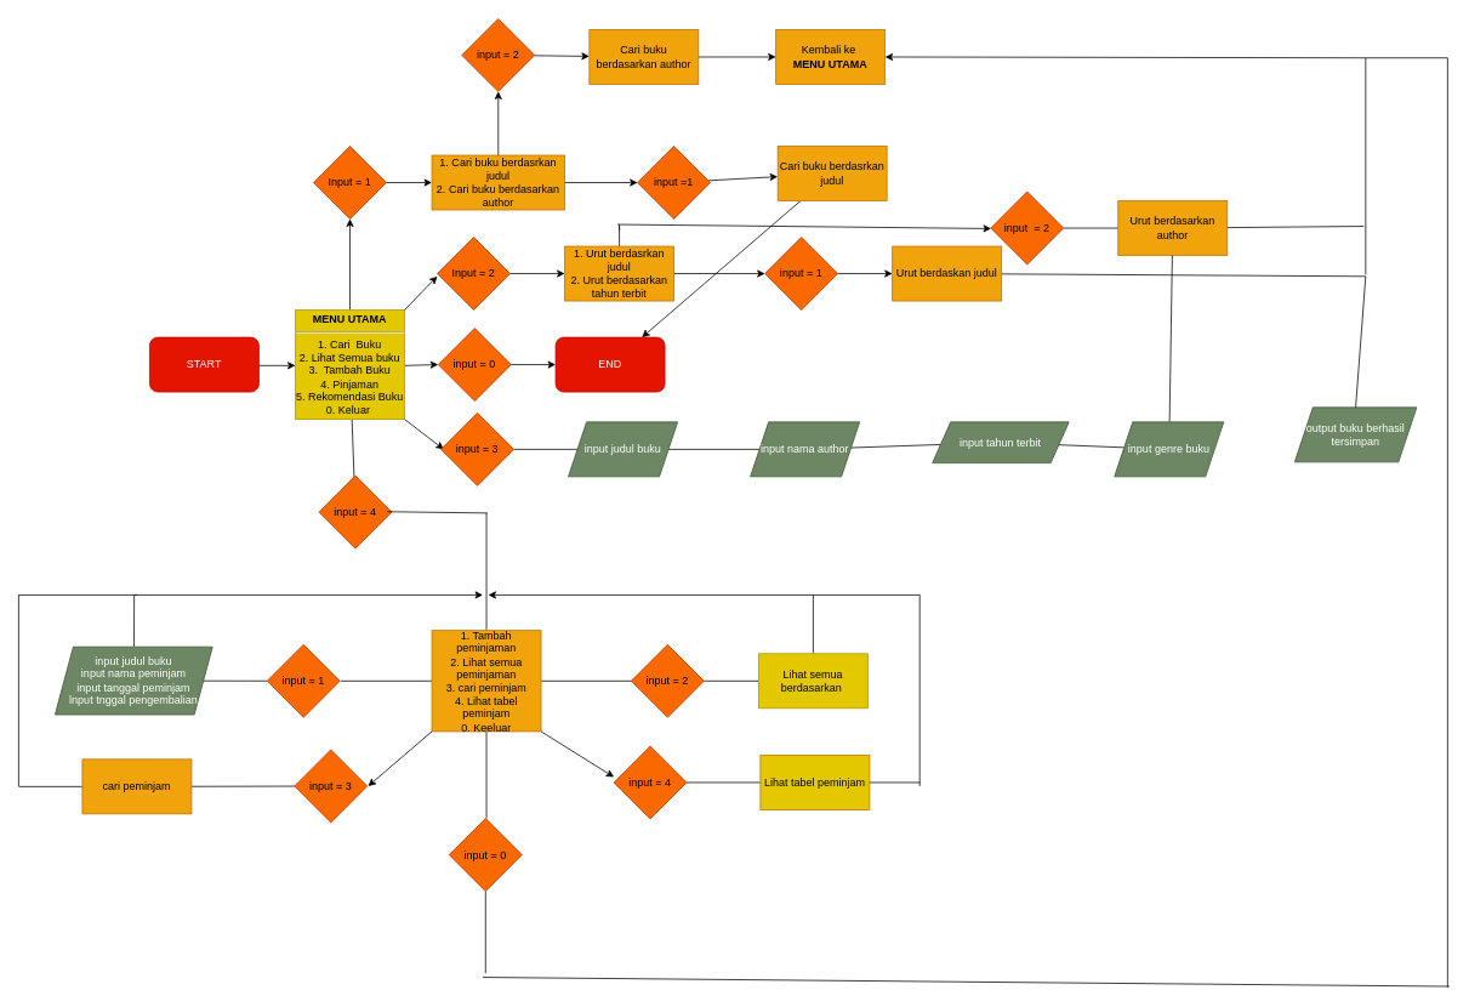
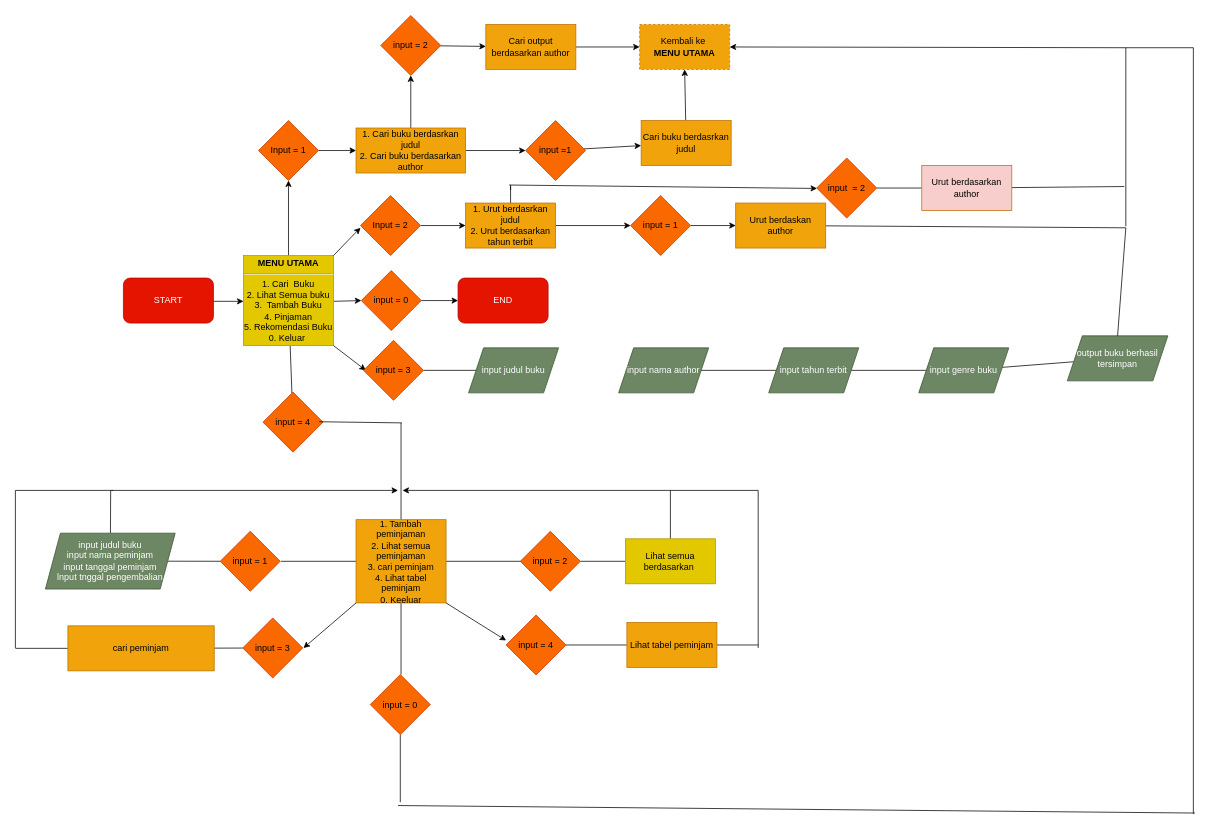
  <mxCell id="0" />
  <mxCell id="1" parent="0" />
  <mxCell id="2" value="" style="edgeStyle=none;html=1;" parent="1" edge="1"><mxGeometry relative="1" as="geometry"><mxPoint x="284" y="401" as="sourcePoint" /><mxPoint x="324" y="401" as="targetPoint" /></mxGeometry></mxCell>
  <mxCell id="3" value="START" style="rounded=1;whiteSpace=wrap;html=1;labelBackgroundColor=none;fillColor=#e51400;fontColor=#ffffff;strokeColor=#B20000;" parent="1" vertex="1"><mxGeometry x="164" y="370" width="120" height="60" as="geometry" /></mxCell>
  <mxCell id="4" value="" style="edgeStyle=none;html=1;entryX=0;entryY=0.5;entryDx=0;entryDy=0;" parent="1" target="40" edge="1"><mxGeometry relative="1" as="geometry"><mxPoint x="444" y="401" as="sourcePoint" /><mxPoint x="469" y="401" as="targetPoint" /></mxGeometry></mxCell>
  <mxCell id="5" value="" style="edgeStyle=none;html=1;" parent="1" source="7" target="12" edge="1"><mxGeometry relative="1" as="geometry" /></mxCell>
  <mxCell id="6" value="" style="edgeStyle=none;html=1;endArrow=none;endFill=0;endSize=6;" parent="1" source="7" target="55" edge="1"><mxGeometry relative="1" as="geometry" /></mxCell>
  <mxCell id="7" value="&lt;b&gt;MENU UTAMA&lt;br&gt;&lt;/b&gt;&lt;hr&gt;1. Cari&amp;nbsp; Buku&lt;br&gt;2. Lihat Semua buku&lt;br&gt;3.&amp;nbsp; Tambah Buku&lt;br&gt;4. Pinjaman&lt;br&gt;5. Rekomendasi Buku&lt;br&gt;0. Keluar&amp;nbsp;" style="whiteSpace=wrap;html=1;aspect=fixed;verticalAlign=middle;fillColor=#e3c800;fontColor=#000000;strokeColor=#B09500;backgroundOutline=0;" parent="1" vertex="1"><mxGeometry x="324" y="340" width="120" height="120" as="geometry" /></mxCell>
  <mxCell id="8" value="" style="edgeStyle=none;html=1;" parent="1" source="10" target="14" edge="1"><mxGeometry relative="1" as="geometry"><mxPoint x="749" y="200" as="targetPoint" /></mxGeometry></mxCell>
  <mxCell id="9" value="" style="edgeStyle=none;html=1;" parent="1" source="10" target="18" edge="1"><mxGeometry relative="1" as="geometry" /></mxCell>
  <mxCell id="10" value="1. Cari buku berdasrkan judul&lt;br&gt;2. Cari buku berdasarkan author" style="rounded=0;whiteSpace=wrap;html=1;labelBackgroundColor=none;align=center;fillColor=#f0a30a;fontColor=#000000;strokeColor=#BD7000;" parent="1" vertex="1"><mxGeometry x="474" y="170" width="146" height="60" as="geometry" /></mxCell>
  <mxCell id="11" value="" style="edgeStyle=none;html=1;" parent="1" source="12" target="10" edge="1"><mxGeometry relative="1" as="geometry" /></mxCell>
  <mxCell id="12" value="Input = 1" style="rhombus;whiteSpace=wrap;html=1;fillColor=#fa6800;strokeColor=#C73500;fontColor=#000000;" parent="1" vertex="1"><mxGeometry x="344" y="160" width="80" height="80" as="geometry" /></mxCell>
  <mxCell id="13" value="" style="edgeStyle=none;html=1;" parent="1" source="14" target="16" edge="1"><mxGeometry relative="1" as="geometry" /></mxCell>
  <mxCell id="14" value="input =1" style="rhombus;whiteSpace=wrap;html=1;labelBackgroundColor=none;fillColor=#fa6800;fontColor=#000000;strokeColor=#C73500;" parent="1" vertex="1"><mxGeometry x="700" y="160" width="80" height="80" as="geometry" /></mxCell>
- <mxCell id="15" value="" style="edgeStyle=none;html=1;" parent="1" source="16" target="90" edge="1"><mxGeometry relative="1" as="geometry"><mxPoint x="920" y="93" as="targetPoint" /></mxGeometry></mxCell>
+ <mxCell id="15" value="" style="edgeStyle=none;html=1;entryX=0.5;entryY=1;entryDx=0;entryDy=0;" parent="1" source="16" target="21" edge="1"><mxGeometry relative="1" as="geometry"><mxPoint x="920" y="93" as="targetPoint" /></mxGeometry></mxCell>
  <mxCell id="16" value="Cari buku berdasrkan judul" style="whiteSpace=wrap;html=1;labelBackgroundColor=none;fillColor=#f0a30a;fontColor=#000000;strokeColor=#BD7000;" parent="1" vertex="1"><mxGeometry x="854" y="160" width="120" height="60" as="geometry" /></mxCell>
  <mxCell id="17" value="" style="edgeStyle=none;html=1;" parent="1" source="18" target="20" edge="1"><mxGeometry relative="1" as="geometry" /></mxCell>
  <mxCell id="18" value="input = 2" style="rhombus;whiteSpace=wrap;html=1;rounded=0;labelBackgroundColor=none;fillColor=#fa6800;fontColor=#000000;strokeColor=#C73500;" parent="1" vertex="1"><mxGeometry x="507" y="20" width="80" height="80" as="geometry" /></mxCell>
  <mxCell id="19" value="" style="edgeStyle=none;html=1;entryX=0;entryY=0.5;entryDx=0;entryDy=0;" parent="1" source="20" target="21" edge="1"><mxGeometry relative="1" as="geometry"><mxPoint x="907" y="62" as="targetPoint" /></mxGeometry></mxCell>
- <mxCell id="20" value="Cari buku berdasarkan author" style="whiteSpace=wrap;html=1;rounded=0;labelBackgroundColor=none;fillColor=#f0a30a;fontColor=#000000;strokeColor=#BD7000;" parent="1" vertex="1"><mxGeometry x="647" y="32" width="120" height="60" as="geometry" /></mxCell>
- <mxCell id="21" value="Kembali ke&amp;nbsp;&lt;br&gt;&lt;b&gt;MENU UTAMA&lt;br&gt;&lt;/b&gt;" style="rounded=0;whiteSpace=wrap;html=1;labelBackgroundColor=none;fillColor=#f0a30a;fontColor=#000000;strokeColor=#BD7000;" parent="1" vertex="1"><mxGeometry x="852" y="32" width="120" height="60" as="geometry" /></mxCell>
+ <mxCell id="20" value="Cari output berdasarkan author" style="whiteSpace=wrap;html=1;rounded=0;labelBackgroundColor=none;fillColor=#f0a30a;fontColor=#000000;strokeColor=#BD7000;" parent="1" vertex="1"><mxGeometry x="647" y="32" width="120" height="60" as="geometry" /></mxCell>
+ <mxCell id="21" value="Kembali ke&amp;nbsp;&lt;br&gt;&lt;b&gt;MENU UTAMA&lt;br&gt;&lt;/b&gt;" style="rounded=0;whiteSpace=wrap;html=1;labelBackgroundColor=none;fillColor=#f0a30a;fontColor=#000000;strokeColor=#BD7000;dashed=1;" parent="1" vertex="1"><mxGeometry x="852" y="32" width="120" height="60" as="geometry" /></mxCell>
  <mxCell id="22" value="" style="endArrow=classic;html=1;endSize=6;exitX=1;exitY=0;exitDx=0;exitDy=0;" parent="1" source="7" edge="1"><mxGeometry width="50" height="50" relative="1" as="geometry"><mxPoint x="450" y="333" as="sourcePoint" /><mxPoint x="480" y="303" as="targetPoint" /><Array as="points"><mxPoint x="470" y="313" /></Array></mxGeometry></mxCell>
  <mxCell id="23" value="" style="edgeStyle=none;html=1;endSize=6;" parent="1" source="24" target="27" edge="1"><mxGeometry relative="1" as="geometry" /></mxCell>
  <mxCell id="24" value="Input = 2" style="rhombus;whiteSpace=wrap;html=1;labelBackgroundColor=none;fillColor=#fa6800;fontColor=#000000;strokeColor=#C73500;" parent="1" vertex="1"><mxGeometry x="480" y="260" width="80" height="80" as="geometry" /></mxCell>
  <mxCell id="25" value="" style="edgeStyle=none;html=1;endSize=6;" parent="1" source="27" target="29" edge="1"><mxGeometry relative="1" as="geometry" /></mxCell>
  <mxCell id="26" value="" style="edgeStyle=none;html=1;endSize=6;endArrow=none;endFill=0;" parent="1" source="27" edge="1"><mxGeometry relative="1" as="geometry"><mxPoint x="680" y="253" as="targetPoint" /><Array as="points"><mxPoint x="680" y="243" /></Array></mxGeometry></mxCell>
  <mxCell id="27" value="1. Urut berdasrkan judul&lt;br&gt;2. Urut berdasarkan tahun terbit" style="whiteSpace=wrap;html=1;labelBackgroundColor=none;fillColor=#f0a30a;fontColor=#000000;strokeColor=#BD7000;" parent="1" vertex="1"><mxGeometry x="620" y="270" width="120" height="60" as="geometry" /></mxCell>
  <mxCell id="28" value="" style="edgeStyle=none;html=1;endSize=6;" parent="1" source="29" target="31" edge="1"><mxGeometry relative="1" as="geometry" /></mxCell>
  <mxCell id="29" value="input = 1" style="rhombus;whiteSpace=wrap;html=1;labelBackgroundColor=none;fillColor=#fa6800;fontColor=#000000;strokeColor=#C73500;" parent="1" vertex="1"><mxGeometry x="840" y="260" width="80" height="80" as="geometry" /></mxCell>
  <mxCell id="30" value="" style="edgeStyle=none;html=1;endArrow=none;endFill=0;endSize=6;" parent="1" source="31" edge="1"><mxGeometry relative="1" as="geometry"><mxPoint x="1500" y="303" as="targetPoint" /></mxGeometry></mxCell>
- <mxCell id="31" value="Urut berdaskan judul" style="whiteSpace=wrap;html=1;labelBackgroundColor=none;fillColor=#f0a30a;fontColor=#000000;strokeColor=#BD7000;" parent="1" vertex="1"><mxGeometry x="980" y="270" width="120" height="60" as="geometry" /></mxCell>
+ <mxCell id="31" value="Urut berdaskan author" style="whiteSpace=wrap;html=1;labelBackgroundColor=none;fillColor=#f0a30a;fontColor=#000000;strokeColor=#BD7000;" parent="1" vertex="1"><mxGeometry x="980" y="270" width="120" height="60" as="geometry" /></mxCell>
  <mxCell id="32" value="" style="endArrow=classic;html=1;endSize=6;" parent="1" edge="1"><mxGeometry width="50" height="50" relative="1" as="geometry"><mxPoint x="678" y="246" as="sourcePoint" /><mxPoint x="1088.44" y="250.56" as="targetPoint" /></mxGeometry></mxCell>
  <mxCell id="33" value="" style="edgeStyle=none;html=1;endArrow=none;endFill=0;endSize=6;" parent="1" source="34" target="36" edge="1"><mxGeometry relative="1" as="geometry" /></mxCell>
  <mxCell id="34" value="input&amp;nbsp; = 2" style="rhombus;whiteSpace=wrap;html=1;labelBackgroundColor=none;fillColor=#fa6800;fontColor=#000000;strokeColor=#C73500;" parent="1" vertex="1"><mxGeometry x="1088" y="210" width="80" height="80" as="geometry" /></mxCell>
  <mxCell id="35" value="" style="edgeStyle=none;html=1;endArrow=none;endFill=0;endSize=6;" parent="1" source="36" edge="1"><mxGeometry relative="1" as="geometry"><mxPoint x="1498" y="248" as="targetPoint" /></mxGeometry></mxCell>
- <mxCell id="36" value="Urut berdasarkan author" style="whiteSpace=wrap;html=1;labelBackgroundColor=none;fillColor=#f0a30a;fontColor=#000000;strokeColor=#BD7000;" parent="1" vertex="1"><mxGeometry x="1228" y="220" width="120" height="60" as="geometry" /></mxCell>
+ <mxCell id="36" value="Urut berdasarkan author" style="whiteSpace=wrap;html=1;labelBackgroundColor=none;fillColor=#f8cecc;fontColor=#000000;strokeColor=#BD7000;" parent="1" vertex="1"><mxGeometry x="1228" y="220" width="120" height="60" as="geometry" /></mxCell>
  <mxCell id="37" value="" style="endArrow=none;html=1;endSize=6;endFill=0;" parent="1" edge="1"><mxGeometry width="50" height="50" relative="1" as="geometry"><mxPoint x="1500" y="301" as="sourcePoint" /><mxPoint x="1500" y="63" as="targetPoint" /></mxGeometry></mxCell>
  <mxCell id="38" value="" style="endArrow=classic;html=1;endSize=6;entryX=1;entryY=0.5;entryDx=0;entryDy=0;" parent="1" target="21" edge="1"><mxGeometry width="50" height="50" relative="1" as="geometry"><mxPoint x="1500" y="63" as="sourcePoint" /><mxPoint x="1380" y="42" as="targetPoint" /></mxGeometry></mxCell>
  <mxCell id="39" value="" style="edgeStyle=none;html=1;" edge="1" parent="1" source="40" target="90"><mxGeometry relative="1" as="geometry" /></mxCell>
  <mxCell id="40" value="input = 0" style="rhombus;whiteSpace=wrap;html=1;labelBackgroundColor=none;fillColor=#fa6800;fontColor=#000000;strokeColor=#C73500;" parent="1" vertex="1"><mxGeometry x="481" y="360" width="80" height="80" as="geometry" /></mxCell>
  <mxCell id="41" value="" style="endArrow=classic;html=1;endSize=6;" parent="1" edge="1"><mxGeometry width="50" height="50" relative="1" as="geometry"><mxPoint x="444" y="460" as="sourcePoint" /><mxPoint x="487" y="493" as="targetPoint" /></mxGeometry></mxCell>
  <mxCell id="42" value="" style="edgeStyle=none;html=1;endArrow=none;endFill=0;endSize=6;" parent="1" source="43" target="45" edge="1"><mxGeometry relative="1" as="geometry" /></mxCell>
  <mxCell id="43" value="input = 3" style="rhombus;whiteSpace=wrap;html=1;labelBackgroundColor=none;fillColor=#fa6800;fontColor=#000000;strokeColor=#C73500;" parent="1" vertex="1"><mxGeometry x="484" y="453" width="80" height="80" as="geometry" /></mxCell>
- <mxCell id="44" value="" style="edgeStyle=none;html=1;endArrow=none;endFill=0;endSize=6;" parent="1" source="45" target="47" edge="1"><mxGeometry relative="1" as="geometry" /></mxCell>
  <mxCell id="45" value="input judul buku" style="shape=parallelogram;perimeter=parallelogramPerimeter;whiteSpace=wrap;html=1;fixedSize=1;labelBackgroundColor=none;fillColor=#6d8764;fontColor=#ffffff;strokeColor=#3A5431;" parent="1" vertex="1"><mxGeometry x="624" y="463" width="120" height="60" as="geometry" /></mxCell>
  <mxCell id="46" value="" style="edgeStyle=none;html=1;endArrow=none;endFill=0;endSize=6;" parent="1" source="47" target="49" edge="1"><mxGeometry relative="1" as="geometry" /></mxCell>
  <mxCell id="47" value="input nama author" style="shape=parallelogram;perimeter=parallelogramPerimeter;whiteSpace=wrap;html=1;fixedSize=1;labelBackgroundColor=none;fillColor=#6d8764;fontColor=#ffffff;strokeColor=#3A5431;" parent="1" vertex="1"><mxGeometry x="824" y="463" width="120" height="60" as="geometry" /></mxCell>
  <mxCell id="48" value="" style="edgeStyle=none;html=1;endArrow=none;endFill=0;endSize=6;" parent="1" source="49" target="51" edge="1"><mxGeometry relative="1" as="geometry" /></mxCell>
- <mxCell id="49" value="input tahun terbit" style="shape=parallelogram;perimeter=parallelogramPerimeter;whiteSpace=wrap;html=1;fixedSize=1;labelBackgroundColor=none;fillColor=#6d8764;fontColor=#ffffff;strokeColor=#3A5431;" parent="1" vertex="1"><mxGeometry x="1024" y="463" width="150" height="45" as="geometry" /></mxCell>
- <mxCell id="50" value="" style="edgeStyle=none;html=1;endArrow=none;endFill=0;endSize=6;" parent="1" source="51" target="36" edge="1"><mxGeometry relative="1" as="geometry" /></mxCell>
+ <mxCell id="49" value="input tahun terbit" style="shape=parallelogram;perimeter=parallelogramPerimeter;whiteSpace=wrap;html=1;fixedSize=1;labelBackgroundColor=none;fillColor=#6d8764;fontColor=#ffffff;strokeColor=#3A5431;" parent="1" vertex="1"><mxGeometry x="1024" y="463" width="120" height="60" as="geometry" /></mxCell>
+ <mxCell id="50" value="" style="edgeStyle=none;html=1;endArrow=none;endFill=0;endSize=6;" parent="1" source="51" target="52" edge="1"><mxGeometry relative="1" as="geometry" /></mxCell>
  <mxCell id="51" value="input genre buku" style="shape=parallelogram;perimeter=parallelogramPerimeter;whiteSpace=wrap;html=1;fixedSize=1;labelBackgroundColor=none;fillColor=#6d8764;fontColor=#ffffff;strokeColor=#3A5431;" parent="1" vertex="1"><mxGeometry x="1224" y="463" width="120" height="60" as="geometry" /></mxCell>
  <mxCell id="52" value="output buku berhasil tersimpan" style="shape=parallelogram;perimeter=parallelogramPerimeter;whiteSpace=wrap;html=1;fixedSize=1;labelBackgroundColor=none;fillColor=#6d8764;fontColor=#ffffff;strokeColor=#3A5431;" parent="1" vertex="1"><mxGeometry x="1422" y="447" width="134" height="60" as="geometry" /></mxCell>
  <mxCell id="53" value="" style="endArrow=none;html=1;endSize=6;exitX=0.5;exitY=0;exitDx=0;exitDy=0;endFill=0;" parent="1" source="52" edge="1"><mxGeometry width="50" height="50" relative="1" as="geometry"><mxPoint x="1510" y="463" as="sourcePoint" /><mxPoint x="1500" y="303" as="targetPoint" /></mxGeometry></mxCell>
  <mxCell id="54" value="" style="edgeStyle=none;html=1;endArrow=none;endFill=0;endSize=6;" parent="1" target="59" edge="1"><mxGeometry relative="1" as="geometry"><mxPoint x="534" y="563" as="sourcePoint" /></mxGeometry></mxCell>
  <mxCell id="55" value="input = 4" style="rhombus;whiteSpace=wrap;html=1;fillColor=#fa6800;strokeColor=#C73500;fontColor=#000000;" parent="1" vertex="1"><mxGeometry x="350" y="522" width="80" height="80" as="geometry" /></mxCell>
  <mxCell id="56" value="" style="edgeStyle=none;html=1;endArrow=none;endFill=0;endSize=6;" parent="1" source="59" edge="1"><mxGeometry relative="1" as="geometry"><mxPoint x="374" y="747.5" as="targetPoint" /></mxGeometry></mxCell>
  <mxCell id="57" value="" style="edgeStyle=none;html=1;endArrow=none;endFill=0;endSize=6;" parent="1" source="59" edge="1"><mxGeometry relative="1" as="geometry"><mxPoint x="694" y="747.5" as="targetPoint" /></mxGeometry></mxCell>
  <mxCell id="58" value="" style="edgeStyle=none;html=1;endArrow=none;endFill=0;endSize=6;" parent="1" source="59" edge="1"><mxGeometry relative="1" as="geometry"><mxPoint x="534" y="898.5" as="targetPoint" /></mxGeometry></mxCell>
  <mxCell id="59" value="1. Tambah peminjaman&lt;br&gt;2. Lihat semua peminjaman&lt;br&gt;3. cari peminjam&lt;br&gt;4. Lihat tabel peminjam&lt;br&gt;0. Keeluar&lt;br&gt;" style="whiteSpace=wrap;html=1;fillColor=#f0a30a;strokeColor=#BD7000;fontColor=#000000;" parent="1" vertex="1"><mxGeometry x="474" y="692" width="120" height="111" as="geometry" /></mxCell>
  <mxCell id="60" value="" style="edgeStyle=none;html=1;endArrow=none;endFill=0;endSize=6;" parent="1" source="61" target="73" edge="1"><mxGeometry relative="1" as="geometry" /></mxCell>
  <mxCell id="61" value="input = 1" style="rhombus;whiteSpace=wrap;html=1;fillColor=#fa6800;strokeColor=#C73500;fontColor=#000000;" parent="1" vertex="1"><mxGeometry x="293" y="707.5" width="80" height="80" as="geometry" /></mxCell>
  <mxCell id="62" value="" style="edgeStyle=none;html=1;endArrow=none;endFill=0;endSize=6;" parent="1" source="63" target="77" edge="1"><mxGeometry relative="1" as="geometry" /></mxCell>
  <mxCell id="63" value="input = 2" style="rhombus;whiteSpace=wrap;html=1;fillColor=#fa6800;strokeColor=#C73500;fontColor=#000000;" parent="1" vertex="1"><mxGeometry x="693" y="707.5" width="80" height="80" as="geometry" /></mxCell>
  <mxCell id="64" value="" style="edgeStyle=none;html=1;endArrow=none;endFill=0;endSize=6;" parent="1" source="65" edge="1"><mxGeometry relative="1" as="geometry"><mxPoint x="533" y="1068.5" as="targetPoint" /></mxGeometry></mxCell>
  <mxCell id="65" value="input = 0" style="rhombus;whiteSpace=wrap;html=1;fillColor=#fa6800;strokeColor=#C73500;fontColor=#000000;" parent="1" vertex="1"><mxGeometry x="493" y="898.5" width="80" height="80" as="geometry" /></mxCell>
  <mxCell id="66" value="" style="endArrow=classic;html=1;endSize=6;" parent="1" edge="1"><mxGeometry width="50" height="50" relative="1" as="geometry"><mxPoint x="474" y="803" as="sourcePoint" /><mxPoint x="404" y="863" as="targetPoint" /></mxGeometry></mxCell>
  <mxCell id="67" value="" style="endArrow=classic;html=1;endSize=6;" parent="1" edge="1"><mxGeometry width="50" height="50" relative="1" as="geometry"><mxPoint x="594" y="803" as="sourcePoint" /><mxPoint x="674" y="853" as="targetPoint" /></mxGeometry></mxCell>
  <mxCell id="68" value="" style="edgeStyle=none;html=1;endArrow=none;endFill=0;endSize=6;" parent="1" source="69" target="84" edge="1"><mxGeometry relative="1" as="geometry" /></mxCell>
  <mxCell id="69" value="input = 4" style="rhombus;whiteSpace=wrap;html=1;labelBackgroundColor=none;fillColor=#fa6800;strokeColor=#C73500;fontColor=#000000;" parent="1" vertex="1"><mxGeometry x="674" y="819" width="80" height="80" as="geometry" /></mxCell>
  <mxCell id="70" value="" style="edgeStyle=none;html=1;endArrow=none;endFill=0;endSize=6;" parent="1" source="71" target="80" edge="1"><mxGeometry relative="1" as="geometry" /></mxCell>
  <mxCell id="71" value="input = 3" style="rhombus;whiteSpace=wrap;html=1;labelBackgroundColor=none;fillColor=#fa6800;fontColor=#000000;strokeColor=#C73500;" parent="1" vertex="1"><mxGeometry x="323" y="823" width="80" height="80" as="geometry" /></mxCell>
  <mxCell id="72" style="edgeStyle=none;html=1;endArrow=none;endFill=0;endSize=6;" parent="1" source="73" edge="1"><mxGeometry relative="1" as="geometry"><mxPoint x="147" y="653" as="targetPoint" /></mxGeometry></mxCell>
  <mxCell id="73" value="input judul buku&lt;br&gt;input nama peminjam&lt;br&gt;input tanggal peminjam&lt;br&gt;lnput tnggal pengembalian" style="shape=parallelogram;perimeter=parallelogramPerimeter;whiteSpace=wrap;html=1;fixedSize=1;fillColor=#6d8764;strokeColor=#3A5431;fontColor=#ffffff;" parent="1" vertex="1"><mxGeometry x="60" y="710" width="173" height="74.5" as="geometry" /></mxCell>
  <mxCell id="74" value="" style="endArrow=none;html=1;endSize=6;" parent="1" edge="1"><mxGeometry width="50" height="50" relative="1" as="geometry"><mxPoint x="425" y="561.5" as="sourcePoint" /><mxPoint x="535" y="563" as="targetPoint" /></mxGeometry></mxCell>
  <mxCell id="75" value="" style="endArrow=classic;html=1;endSize=6;" parent="1" edge="1"><mxGeometry width="50" height="50" relative="1" as="geometry"><mxPoint x="148" y="653" as="sourcePoint" /><mxPoint x="530" y="653" as="targetPoint" /></mxGeometry></mxCell>
  <mxCell id="76" style="edgeStyle=none;html=1;endArrow=none;endFill=0;endSize=6;" parent="1" source="77" edge="1"><mxGeometry relative="1" as="geometry"><mxPoint x="893" y="653" as="targetPoint" /></mxGeometry></mxCell>
  <mxCell id="77" value="Lihat semua berdasarkan&amp;nbsp;" style="whiteSpace=wrap;html=1;fillColor=#e3c800;strokeColor=#B09500;fontColor=#000000;" parent="1" vertex="1"><mxGeometry x="833" y="717.5" width="120" height="60" as="geometry" /></mxCell>
  <mxCell id="78" value="" style="endArrow=classic;html=1;endSize=6;" parent="1" edge="1"><mxGeometry width="50" height="50" relative="1" as="geometry"><mxPoint x="890" y="653" as="sourcePoint" /><mxPoint x="536" y="653" as="targetPoint" /></mxGeometry></mxCell>
  <mxCell id="79" style="edgeStyle=none;html=1;endArrow=none;endFill=0;endSize=6;" parent="1" source="80" edge="1"><mxGeometry relative="1" as="geometry"><mxPoint x="20" y="863.5" as="targetPoint" /></mxGeometry></mxCell>
- <mxCell id="80" value="cari peminjam" style="whiteSpace=wrap;html=1;labelBackgroundColor=none;fillColor=#f0a30a;fontColor=#000000;strokeColor=#BD7000;" parent="1" vertex="1"><mxGeometry y="833.5" width="120" height="60" as="geometry" x="90" /></mxCell>
+ <mxCell id="80" value="cari peminjam" style="whiteSpace=wrap;html=1;labelBackgroundColor=none;fillColor=#f0a30a;fontColor=#000000;strokeColor=#BD7000;" parent="1" vertex="1"><mxGeometry x="90" y="833.5" width="195" height="60" as="geometry" /></mxCell>
  <mxCell id="81" value="" style="endArrow=none;html=1;endSize=6;endFill=0;" parent="1" edge="1"><mxGeometry width="50" height="50" relative="1" as="geometry"><mxPoint x="20" y="863" as="sourcePoint" /><mxPoint x="20" y="653" as="targetPoint" /></mxGeometry></mxCell>
  <mxCell id="82" value="" style="endArrow=none;html=1;endSize=6;endFill=0;" parent="1" edge="1"><mxGeometry width="50" height="50" relative="1" as="geometry"><mxPoint x="20" y="653" as="sourcePoint" /><mxPoint x="150" y="653" as="targetPoint" /></mxGeometry></mxCell>
  <mxCell id="83" style="edgeStyle=none;html=1;endArrow=none;endFill=0;endSize=6;" parent="1" source="84" edge="1"><mxGeometry relative="1" as="geometry"><mxPoint x="1010" y="859" as="targetPoint" /></mxGeometry></mxCell>
- <mxCell id="84" value="Lihat tabel peminjam" style="whiteSpace=wrap;html=1;labelBackgroundColor=none;fillColor=#e3c800;fontColor=#000000;strokeColor=#BD7000;" parent="1" vertex="1"><mxGeometry x="835" y="829" width="120" height="60" as="geometry" /></mxCell>
+ <mxCell id="84" value="Lihat tabel peminjam" style="whiteSpace=wrap;html=1;labelBackgroundColor=none;fillColor=#f0a30a;fontColor=#000000;strokeColor=#BD7000;" parent="1" vertex="1"><mxGeometry x="835" y="829" width="120" height="60" as="geometry" /></mxCell>
  <mxCell id="85" value="" style="endArrow=none;html=1;endSize=6;" parent="1" edge="1"><mxGeometry width="50" height="50" relative="1" as="geometry"><mxPoint x="1010" y="863" as="sourcePoint" /><mxPoint x="1010" y="653" as="targetPoint" /></mxGeometry></mxCell>
  <mxCell id="86" value="" style="endArrow=none;html=1;endSize=6;" parent="1" edge="1"><mxGeometry width="50" height="50" relative="1" as="geometry"><mxPoint x="890" y="653" as="sourcePoint" /><mxPoint x="1010" y="653" as="targetPoint" /></mxGeometry></mxCell>
  <mxCell id="87" value="" style="endArrow=none;html=1;endSize=6;" parent="1" edge="1"><mxGeometry width="50" height="50" relative="1" as="geometry"><mxPoint x="530" y="1073" as="sourcePoint" /><mxPoint x="1592" y="1083" as="targetPoint" /></mxGeometry></mxCell>
  <mxCell id="88" value="" style="endArrow=none;html=1;endSize=6;" parent="1" edge="1"><mxGeometry width="50" height="50" relative="1" as="geometry"><mxPoint x="1500" y="63" as="sourcePoint" /><mxPoint x="1590" y="63" as="targetPoint" /></mxGeometry></mxCell>
  <mxCell id="89" value="" style="endArrow=none;html=1;endSize=6;" parent="1" edge="1"><mxGeometry width="50" height="50" relative="1" as="geometry"><mxPoint x="1590" y="1084" as="sourcePoint" /><mxPoint x="1590" y="63" as="targetPoint" /></mxGeometry></mxCell>
  <mxCell id="90" value="END" style="rounded=1;whiteSpace=wrap;html=1;fillColor=#e51400;fontColor=#ffffff;strokeColor=#B20000;" vertex="1" parent="1"><mxGeometry x="610" y="370" width="120" height="60" as="geometry" /></mxCell>
